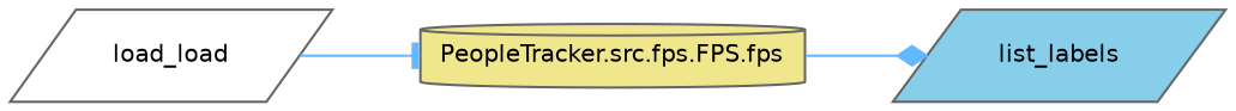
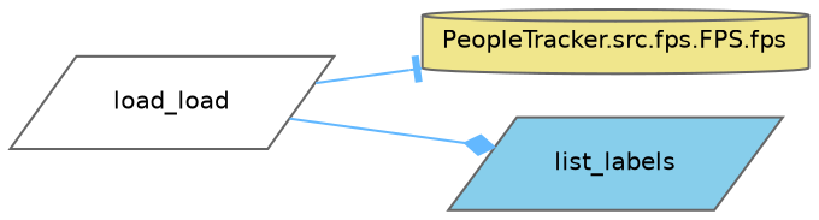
  digraph {
    rankdir=LR
    node [color=grey40 fontname=Helvetica fontsize=10 shape=parallelogram style=filled]
    edge [color=steelblue1 fontname=Helvetica fontsize=10 labelfontname=Helvetica labelfontsize=10 style=solid]
    n1 [color=gray40 fillcolor=white fontcolor=black height=0.2 label=load_load width=0.4]
    n2 [fillcolor=khaki height=0.2 label="PeopleTracker.src.fps.FPS.fps" shape=cylinder width=0.4]
    n3 [fillcolor=skyblue height=0.2 label=list_labels width=0.4]
    n1 -> n2 [arrowhead=tee]
-   n2 -> n3 [arrowhead=diamond]
+   n1 -> n3 [arrowhead=diamond]
  }
